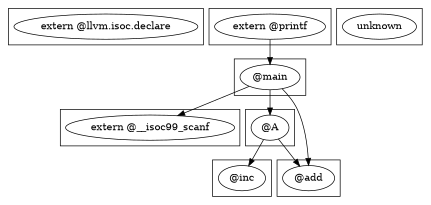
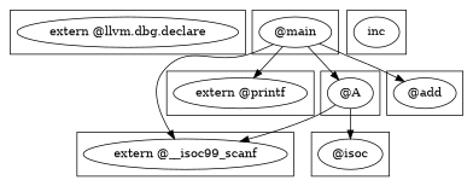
  digraph {
-   n1 [label="extern @llvm.isoc.declare"]
+   n1 [label="extern @llvm.dbg.declare"]
    n2 [label="@main"]
    n3 [label="extern @__isoc99_scanf"]
    n4 [label="extern @printf"]
    n5 [label="@A"]
-   n6 [label="@inc"]
+   n6 [label="@isoc"]
    n7 [label="@add"]
-   n8 [label=unknown]
+   n8 [label=inc]
    subgraph cluster_1 {
      n1
    }
    subgraph cluster_2 {
      n2
    }
    subgraph cluster_3 {
      n3
    }
    subgraph cluster_4 {
      n4
    }
    subgraph cluster_5 {
      n5
    }
    subgraph cluster_6 {
      n6
    }
    subgraph cluster_7 {
      n7
    }
    subgraph cluster_8 {
      n8
    }
    n2 -> n3
-   n4 -> n2
+   n2 -> n4
    n2 -> n5
    n2 -> n7
    n5 -> n6
-   n5 -> n7
+   n5 -> n3
  }
